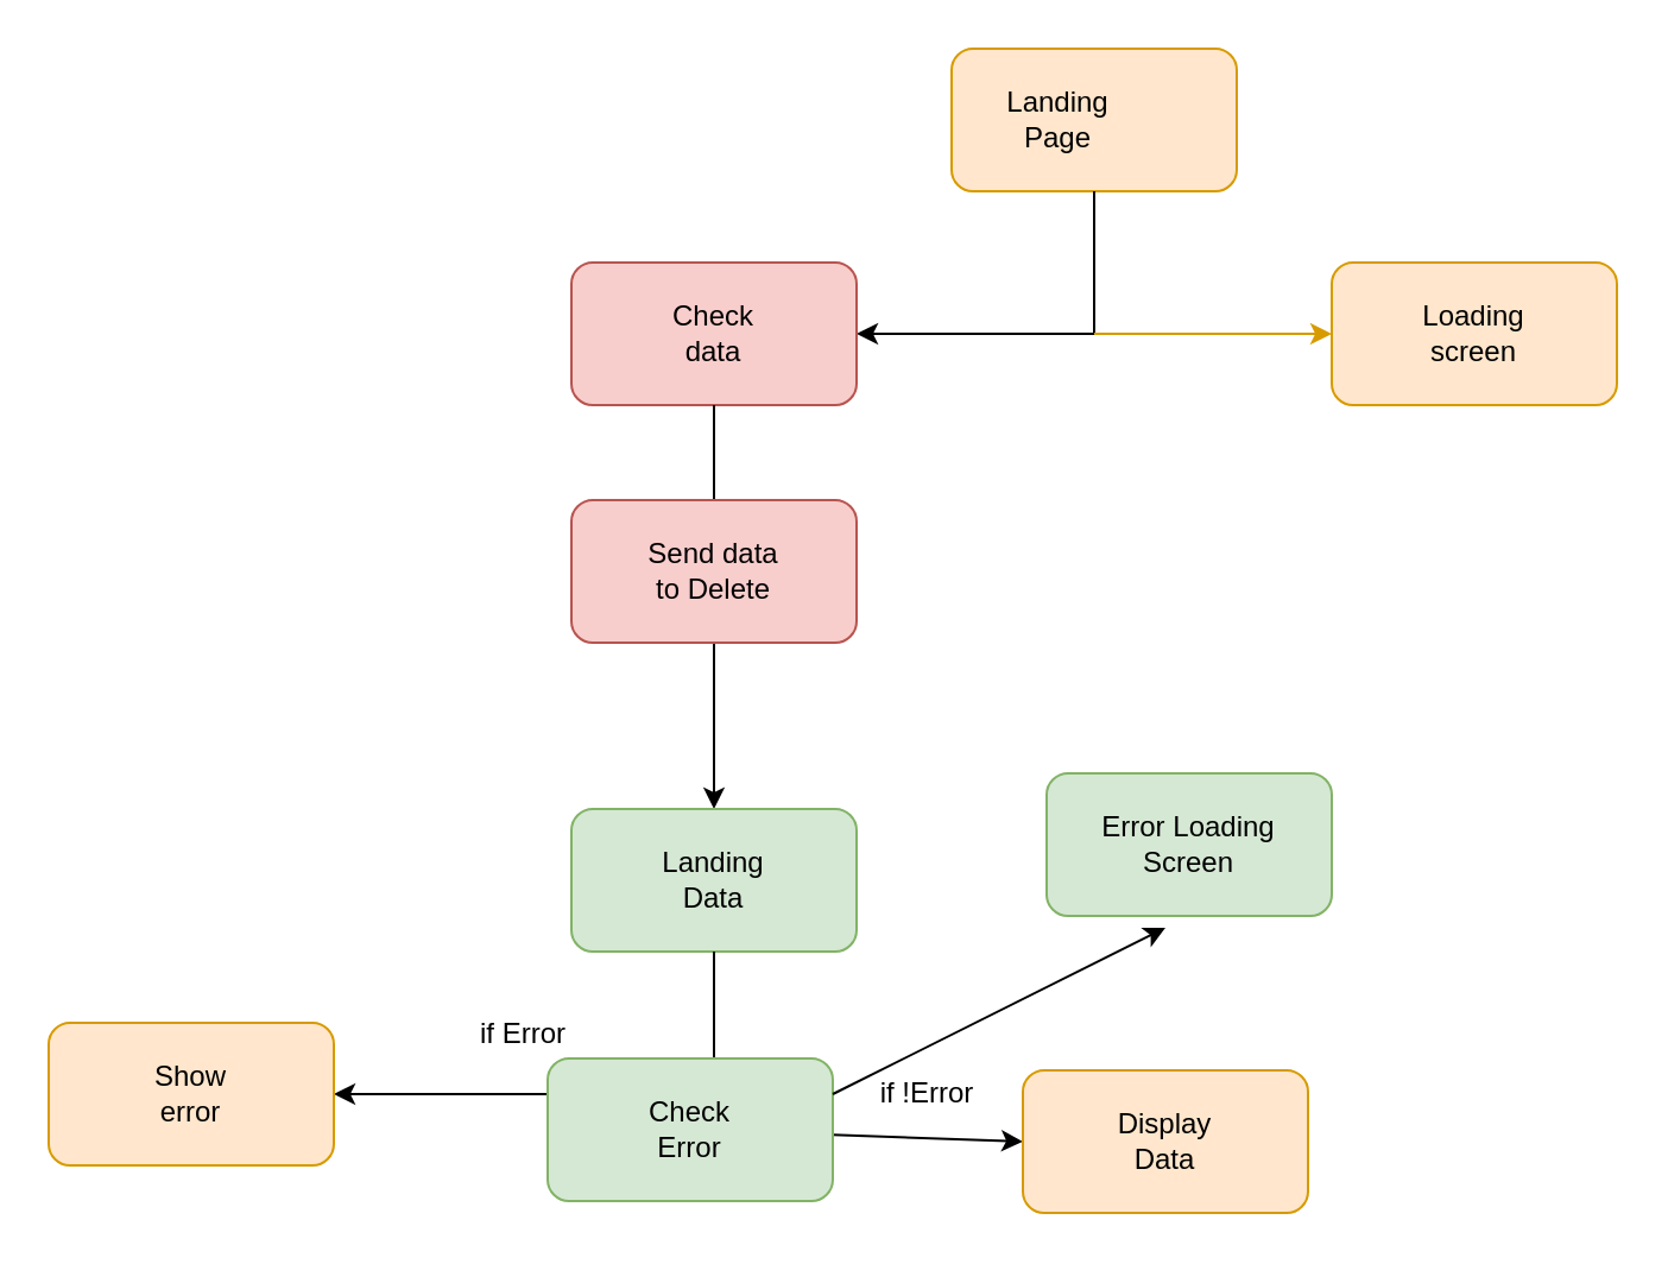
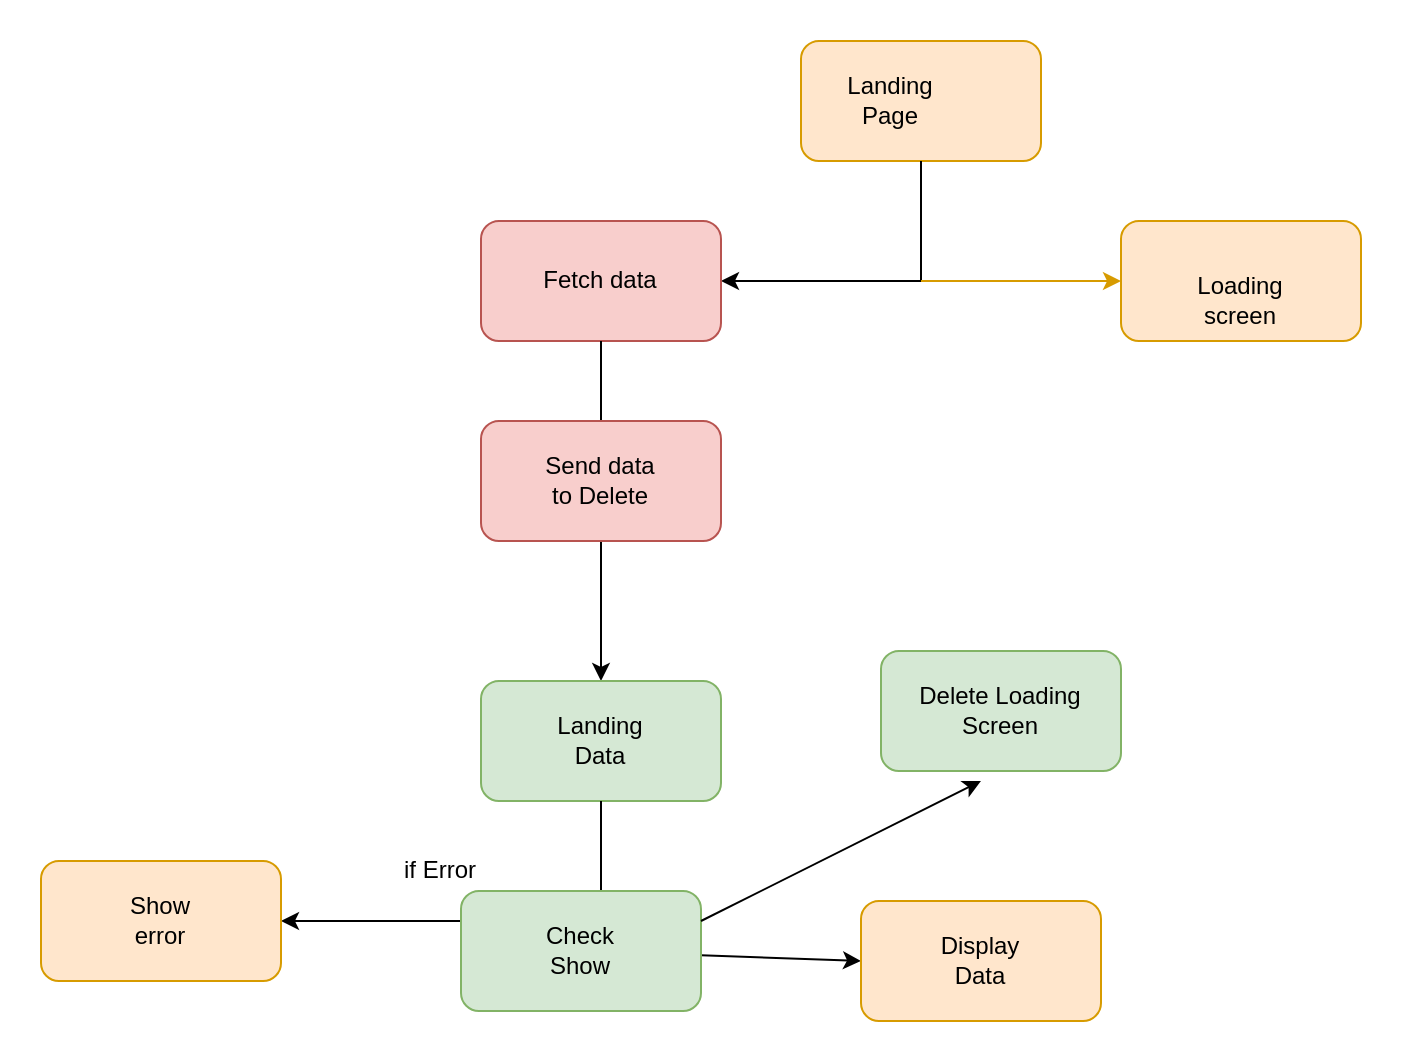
  <mxCell id="0" />
  <mxCell id="1" parent="0" />
  <mxCell id="2" value="" style="rounded=1;whiteSpace=wrap;html=1;fillColor=#ffe6cc;strokeColor=#d79b00;" vertex="1" parent="1"><mxGeometry x="400" y="20" width="120" height="60" as="geometry" /></mxCell>
  <mxCell id="3" value="Landing Page" style="text;html=1;align=center;verticalAlign=middle;whiteSpace=wrap;rounded=0;" vertex="1" parent="1"><mxGeometry x="415" y="35" width="60" height="30" as="geometry" /></mxCell>
  <mxCell id="4" value="" style="endArrow=classic;html=1;rounded=0;exitX=0.5;exitY=1;exitDx=0;exitDy=0;" edge="1" parent="1" source="2" target="8"><mxGeometry width="50" height="50" relative="1" as="geometry"><mxPoint x="560" y="360" as="sourcePoint" /><mxPoint x="300" y="140" as="targetPoint" /><Array as="points"><mxPoint x="460" y="140" /></Array></mxGeometry></mxCell>
  <mxCell id="5" value="" style="endArrow=classic;html=1;rounded=0;fillColor=#ffe6cc;strokeColor=#d79b00;" edge="1" parent="1" target="6"><mxGeometry width="50" height="50" relative="1" as="geometry"><mxPoint x="460" y="140" as="sourcePoint" /><mxPoint x="620" y="140" as="targetPoint" /></mxGeometry></mxCell>
  <mxCell id="6" value="" style="rounded=1;whiteSpace=wrap;html=1;fillColor=#ffe6cc;strokeColor=#d79b00;" vertex="1" parent="1"><mxGeometry x="560" y="110" width="120" height="60" as="geometry" /></mxCell>
- <mxCell id="7" value="Loading screen" style="text;html=1;align=center;verticalAlign=middle;whiteSpace=wrap;rounded=0;" vertex="1" parent="1"><mxGeometry x="590" y="125" width="60" height="30" as="geometry" /></mxCell>
+ <mxCell id="7" value="Loading screen" style="text;html=1;align=center;verticalAlign=middle;whiteSpace=wrap;rounded=0;" vertex="1" parent="1"><mxGeometry x="590" y="135" width="60" height="30" as="geometry" /></mxCell>
  <mxCell id="8" value="" style="rounded=1;whiteSpace=wrap;html=1;fillColor=#f8cecc;strokeColor=#b85450;" vertex="1" parent="1"><mxGeometry x="240" y="110" width="120" height="60" as="geometry" /></mxCell>
- <mxCell id="9" value="Check data" style="text;html=1;align=center;verticalAlign=middle;whiteSpace=wrap;rounded=0;" vertex="1" parent="1"><mxGeometry x="270" y="125" width="60" height="30" as="geometry" /></mxCell>
+ <mxCell id="9" value="Fetch data" style="text;html=1;align=center;verticalAlign=middle;whiteSpace=wrap;rounded=0;" vertex="1" parent="1"><mxGeometry x="270" y="125" width="60" height="30" as="geometry" /></mxCell>
  <mxCell id="10" value="" style="endArrow=classic;html=1;rounded=0;exitX=0.5;exitY=1;exitDx=0;exitDy=0;" edge="1" parent="1" source="8"><mxGeometry width="50" height="50" relative="1" as="geometry"><mxPoint x="500" y="320" as="sourcePoint" /><mxPoint x="300" y="340" as="targetPoint" /></mxGeometry></mxCell>
  <mxCell id="11" value="" style="rounded=1;whiteSpace=wrap;html=1;fillColor=#d5e8d4;strokeColor=#82b366;" vertex="1" parent="1"><mxGeometry x="240" y="340" width="120" height="60" as="geometry" /></mxCell>
  <mxCell id="12" value="Landing Data" style="text;html=1;align=center;verticalAlign=middle;whiteSpace=wrap;rounded=0;" vertex="1" parent="1"><mxGeometry x="270" y="355" width="60" height="30" as="geometry" /></mxCell>
  <mxCell id="13" value="" style="endArrow=classic;html=1;rounded=0;exitX=0.5;exitY=1;exitDx=0;exitDy=0;" edge="1" parent="1" source="11"><mxGeometry width="50" height="50" relative="1" as="geometry"><mxPoint x="500" y="320" as="sourcePoint" /><mxPoint x="140" y="460" as="targetPoint" /><Array as="points"><mxPoint x="300" y="460" /></Array></mxGeometry></mxCell>
  <mxCell id="14" value="" style="endArrow=classic;html=1;rounded=0;entryX=0;entryY=0.5;entryDx=0;entryDy=0;" edge="1" parent="1" source="24" target="19"><mxGeometry width="50" height="50" relative="1" as="geometry"><mxPoint x="300" y="460" as="sourcePoint" /><mxPoint x="430" y="460" as="targetPoint" /></mxGeometry></mxCell>
  <mxCell id="15" value="if Error" style="text;html=1;align=center;verticalAlign=middle;whiteSpace=wrap;rounded=0;" vertex="1" parent="1"><mxGeometry x="190" y="420" width="60" height="30" as="geometry" /></mxCell>
- <mxCell id="16" value="if !Error" style="text;html=1;align=center;verticalAlign=middle;whiteSpace=wrap;rounded=0;" vertex="1" parent="1"><mxGeometry x="360" y="445" width="60" height="30" as="geometry" /></mxCell>
  <mxCell id="17" value="" style="rounded=1;whiteSpace=wrap;html=1;fillColor=#ffe6cc;strokeColor=#d79b00;" vertex="1" parent="1"><mxGeometry x="20" y="430" width="120" height="60" as="geometry" /></mxCell>
  <mxCell id="18" value="Show error" style="text;html=1;align=center;verticalAlign=middle;whiteSpace=wrap;rounded=0;" vertex="1" parent="1"><mxGeometry x="50" y="445" width="60" height="30" as="geometry" /></mxCell>
  <mxCell id="19" value="" style="rounded=1;whiteSpace=wrap;html=1;fillColor=#ffe6cc;strokeColor=#d79b00;" vertex="1" parent="1"><mxGeometry x="430" y="450" width="120" height="60" as="geometry" /></mxCell>
  <mxCell id="20" value="Display Data" style="text;html=1;align=center;verticalAlign=middle;whiteSpace=wrap;rounded=0;" vertex="1" parent="1"><mxGeometry x="460" y="465" width="60" height="30" as="geometry" /></mxCell>
  <mxCell id="21" value="" style="rounded=1;whiteSpace=wrap;html=1;fillColor=#f8cecc;strokeColor=#b85450;" vertex="1" parent="1"><mxGeometry x="240" y="210" width="120" height="60" as="geometry" /></mxCell>
  <mxCell id="22" value="Send data to Delete" style="text;html=1;align=center;verticalAlign=middle;whiteSpace=wrap;rounded=0;" vertex="1" parent="1"><mxGeometry x="270" y="225" width="60" height="30" as="geometry" /></mxCell>
  <mxCell id="23" value="" style="endArrow=classic;html=1;rounded=0;" edge="1" parent="1" target="24"><mxGeometry width="50" height="50" relative="1" as="geometry"><mxPoint x="300" y="460" as="sourcePoint" /><mxPoint x="430" y="460" as="targetPoint" /></mxGeometry></mxCell>
  <mxCell id="24" value="" style="rounded=1;whiteSpace=wrap;html=1;fillColor=#d5e8d4;strokeColor=#82b366;" vertex="1" parent="1"><mxGeometry x="230" y="445" width="120" height="60" as="geometry" /></mxCell>
- <mxCell id="25" value="Check Error" style="text;html=1;align=center;verticalAlign=middle;whiteSpace=wrap;rounded=0;" vertex="1" parent="1"><mxGeometry x="260" y="460" width="60" height="30" as="geometry" /></mxCell>
+ <mxCell id="25" value="Check Show" style="text;html=1;align=center;verticalAlign=middle;whiteSpace=wrap;rounded=0;" vertex="1" parent="1"><mxGeometry x="260" y="460" width="60" height="30" as="geometry" /></mxCell>
  <mxCell id="26" value="" style="endArrow=classic;html=1;rounded=0;exitX=1;exitY=0.25;exitDx=0;exitDy=0;" edge="1" parent="1" source="24"><mxGeometry width="50" height="50" relative="1" as="geometry"><mxPoint x="440" y="320" as="sourcePoint" /><mxPoint x="490" y="390" as="targetPoint" /></mxGeometry></mxCell>
  <mxCell id="27" value="" style="rounded=1;whiteSpace=wrap;html=1;fillColor=#d5e8d4;strokeColor=#82b366;" vertex="1" parent="1"><mxGeometry x="440" y="325" width="120" height="60" as="geometry" /></mxCell>
- <mxCell id="28" value="Error Loading Screen" style="text;html=1;align=center;verticalAlign=middle;whiteSpace=wrap;rounded=0;" vertex="1" parent="1"><mxGeometry x="455" y="340" width="90" height="30" as="geometry" /></mxCell>
+ <mxCell id="28" value="Delete Loading Screen" style="text;html=1;align=center;verticalAlign=middle;whiteSpace=wrap;rounded=0;" vertex="1" parent="1"><mxGeometry x="455" y="340" width="90" height="30" as="geometry" /></mxCell>
